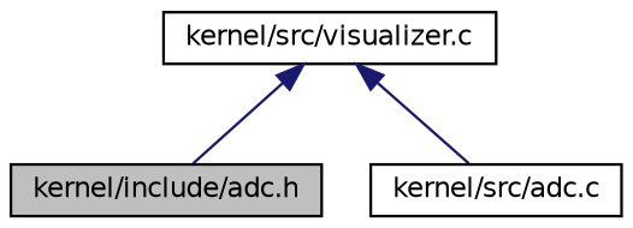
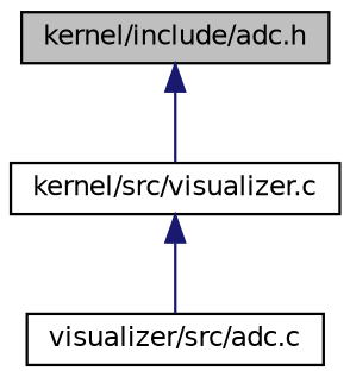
  digraph {
    node [color=black fillcolor=white fontname=Helvetica fontsize=10 shape=record style=filled]
    edge [color=midnightblue dir=back fontname=Helvetica fontsize=10 labelfontname=Helvetica labelfontsize=10 style=solid]
    n1 [fillcolor=grey75 fontcolor=black height=0.2 label="kernel/include/adc.h" width=0.4]
    n2 [height=0.2 label="kernel/src/visualizer.c" width=0.4]
-   n3 [height=0.2 label="kernel/src/adc.c" width=0.4]
-   n2 -> n1
+   n3 [height=0.2 label="visualizer/src/adc.c" width=0.4]
+   n1 -> n2
    n2 -> n3
  }
